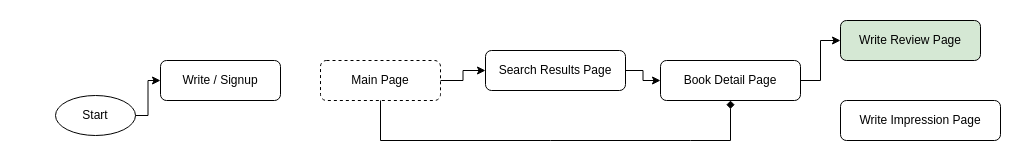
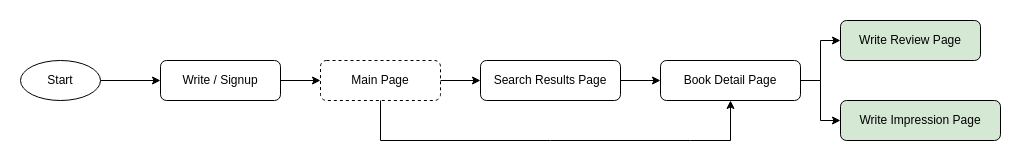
  <mxCell id="0" />
  <mxCell id="1" parent="0" />
- <mxCell id="2" value="Start" style="ellipse;whiteSpace=wrap;html=1;" parent="1" vertex="1"><mxGeometry x="55" y="95" width="80" height="40" as="geometry" /></mxCell>
+ <mxCell id="2" value="Start" style="ellipse;whiteSpace=wrap;html=1;" parent="1" vertex="1"><mxGeometry x="20" y="60" width="80" height="40" as="geometry" /></mxCell>
  <mxCell id="3" value="Write / Signup" style="rounded=1;whiteSpace=wrap;html=1;" parent="1" vertex="1"><mxGeometry x="160" y="60" width="120" height="40" as="geometry" /></mxCell>
  <mxCell id="4" value="Main Page" style="rounded=1;whiteSpace=wrap;html=1;dashed=1;" parent="1" vertex="1"><mxGeometry x="320" y="60" width="120" height="40" as="geometry" /></mxCell>
- <mxCell id="5" value="Search Results Page" style="rounded=1;whiteSpace=wrap;html=1;" parent="1" vertex="1"><mxGeometry x="485" y="50" width="140" height="40" as="geometry" /></mxCell>
+ <mxCell id="5" value="Search Results Page" style="rounded=1;whiteSpace=wrap;html=1;" parent="1" vertex="1"><mxGeometry x="480" y="60" width="140" height="40" as="geometry" /></mxCell>
  <mxCell id="6" value="Book Detail Page" style="rounded=1;whiteSpace=wrap;html=1;" parent="1" vertex="1"><mxGeometry x="660" y="60" width="140" height="40" as="geometry" /></mxCell>
  <mxCell id="7" value="Write Review Page" style="rounded=1;whiteSpace=wrap;html=1;fillColor=#d5e8d4;" parent="1" vertex="1"><mxGeometry x="840" width="140" height="40" as="geometry" y="20" /></mxCell>
- <mxCell id="8" value="Write Impression Page" style="rounded=1;whiteSpace=wrap;html=1;" parent="1" vertex="1"><mxGeometry x="840" y="100" width="160" height="40" as="geometry" /></mxCell>
+ <mxCell id="8" value="Write Impression Page" style="rounded=1;whiteSpace=wrap;html=1;fillColor=#d5e8d4;" parent="1" vertex="1"><mxGeometry x="840" y="100" width="160" height="40" as="geometry" /></mxCell>
  <mxCell id="9" style="edgeStyle=orthogonalEdgeStyle;rounded=0;orthogonalLoop=1;" parent="1" source="2" target="3" edge="1"><mxGeometry relative="1" as="geometry" /></mxCell>
+ <mxCell id="10" style="edgeStyle=orthogonalEdgeStyle;rounded=0;orthogonalLoop=1;" parent="1" source="3" target="4" edge="1"><mxGeometry relative="1" as="geometry" /></mxCell>
  <mxCell id="11" style="edgeStyle=orthogonalEdgeStyle;rounded=0;orthogonalLoop=1;" parent="1" source="4" target="5" edge="1"><mxGeometry relative="1" as="geometry" /></mxCell>
  <mxCell id="12" style="edgeStyle=orthogonalEdgeStyle;rounded=0;orthogonalLoop=1;" parent="1" source="5" target="6" edge="1"><mxGeometry relative="1" as="geometry" /></mxCell>
  <mxCell id="13" style="edgeStyle=orthogonalEdgeStyle;rounded=0;orthogonalLoop=1;" parent="1" source="6" target="7" edge="1"><mxGeometry relative="1" as="geometry" /></mxCell>
- <mxCell id="15" value="" style="endArrow=diamond;html=1;rounded=0;entryX=0.5;entryY=1;entryDx=0;entryDy=0;exitX=0.5;exitY=1;exitDx=0;exitDy=0;" edge="1" parent="1" source="4" target="6"><mxGeometry width="50" height="50" relative="1" as="geometry"><mxPoint x="525" y="190" as="sourcePoint" /><mxPoint x="580" y="190" as="targetPoint" /><Array as="points"><mxPoint x="380" y="140" /><mxPoint x="550" y="140" /><mxPoint x="690" y="140" /><mxPoint x="730" y="140" /></Array></mxGeometry></mxCell>
+ <mxCell id="14" style="edgeStyle=orthogonalEdgeStyle;rounded=0;orthogonalLoop=1;" parent="1" source="6" target="8" edge="1"><mxGeometry relative="1" as="geometry" /></mxCell>
+ <mxCell id="15" value="" style="endArrow=classic;html=1;rounded=0;entryX=0.5;entryY=1;entryDx=0;entryDy=0;exitX=0.5;exitY=1;exitDx=0;exitDy=0;" edge="1" parent="1" source="4" target="6"><mxGeometry width="50" height="50" relative="1" as="geometry"><mxPoint x="525" y="190" as="sourcePoint" /><mxPoint x="580" y="190" as="targetPoint" /><Array as="points"><mxPoint x="380" y="140" /><mxPoint x="550" y="140" /><mxPoint x="690" y="140" /><mxPoint x="730" y="140" /></Array></mxGeometry></mxCell>
